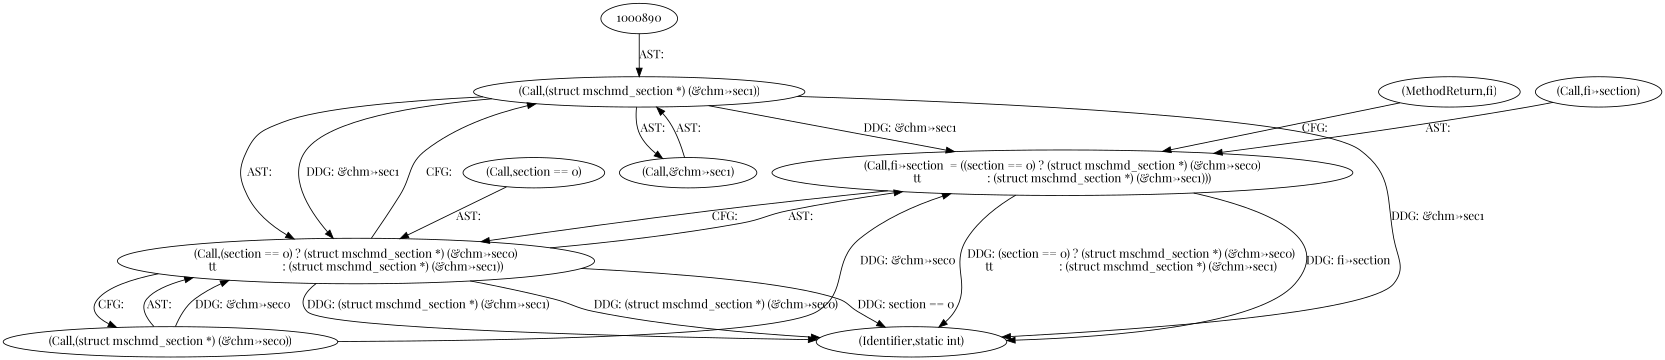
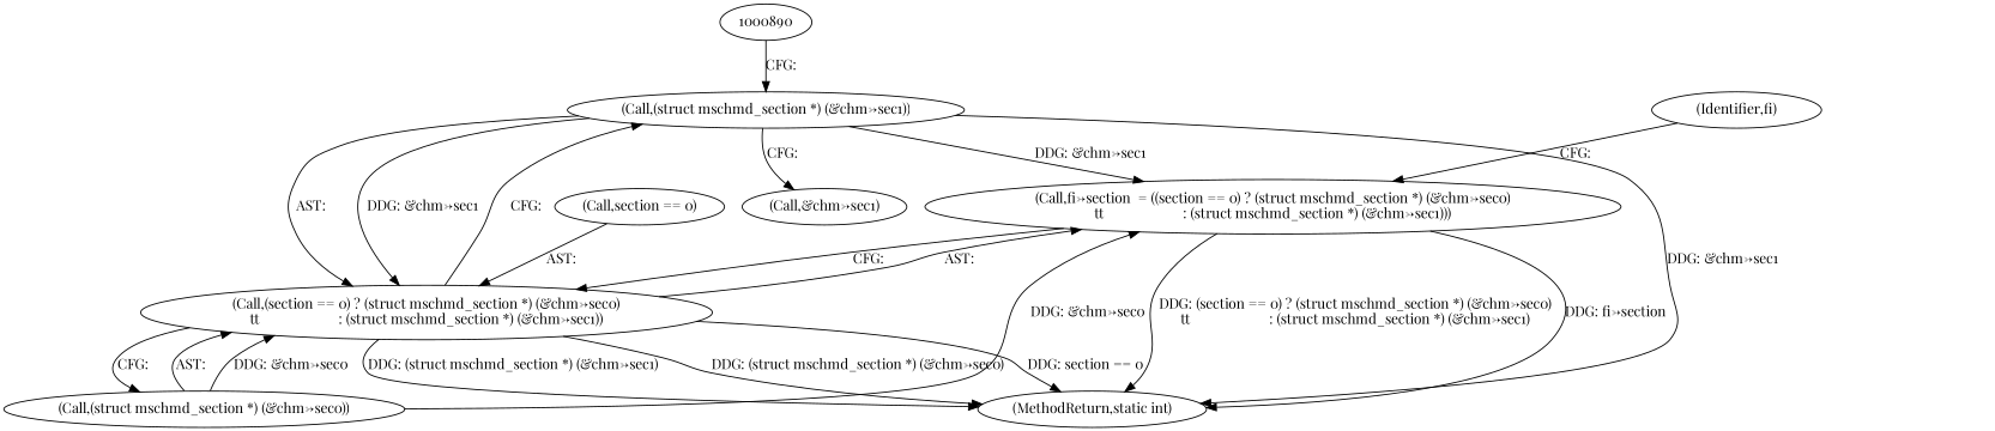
  digraph {
    fontname="Playfair Display"
    node [fontname="Playfair Display"]
    edge [fontname="Playfair Display"]
    n1 [label="(Call,(struct mschmd_section *) (&chm->sec1))"]
    n2 [label="(Call,fi->section  = ((section == 0) ? (struct mschmd_section *) (&chm->sec0)\n\t\t                     : (struct mschmd_section *) (&chm->sec1)))"]
    n3 [label="(Call,(section == 0) ? (struct mschmd_section *) (&chm->sec0)\n\t\t                     : (struct mschmd_section *) (&chm->sec1))"]
-   n4 [label="(Identifier,static int)"]
+   n4 [label="(MethodReturn,static int)"]
    n5 [label="(Call,&chm->sec1)"]
    n6 [label="(Call,(struct mschmd_section *) (&chm->sec0))"]
-   n7 [label="(MethodReturn,fi)"]
-   n8 [label="(Call,fi->section)"]
+   n7 [label="(Identifier,fi)"]
    n9 [label="(Call,section == 0)"]
    1000890
    n1 -> n2 [label="DDG: &chm->sec1"]
    n1 -> n3 [label="AST: "]
    n1 -> n3 [label="DDG: &chm->sec1"]
    n1 -> n4 [label="DDG: &chm->sec1"]
-   n1 -> n5 [label="AST: "]
+   n1 -> n5 [label="CFG: "]
    n2 -> n3 [label="CFG: "]
    n2 -> n4 [label="DDG: (section == 0) ? (struct mschmd_section *) (&chm->sec0)\n\t\t                     : (struct mschmd_section *) (&chm->sec1)"]
    n2 -> n4 [label="DDG: fi->section"]
    n3 -> n1 [label="CFG: "]
    n3 -> n2 [label="AST: "]
    n3 -> n4 [label="DDG: (struct mschmd_section *) (&chm->sec0)"]
    n3 -> n4 [label="DDG: section == 0"]
    n3 -> n4 [label="DDG: (struct mschmd_section *) (&chm->sec1)"]
    n3 -> n6 [label="CFG: "]
-   n5 -> n1 [label="AST: "]
    n6 -> n2 [label="DDG: &chm->sec0"]
    n6 -> n3 [label="AST: "]
    n6 -> n3 [label="DDG: &chm->sec0"]
    n7 -> n2 [label="CFG: "]
-   n8 -> n2 [label="AST: "]
    n9 -> n3 [label="AST: "]
-   1000890 -> n1 [label="AST: "]
+   1000890 -> n1 [label="CFG: "]
  }
